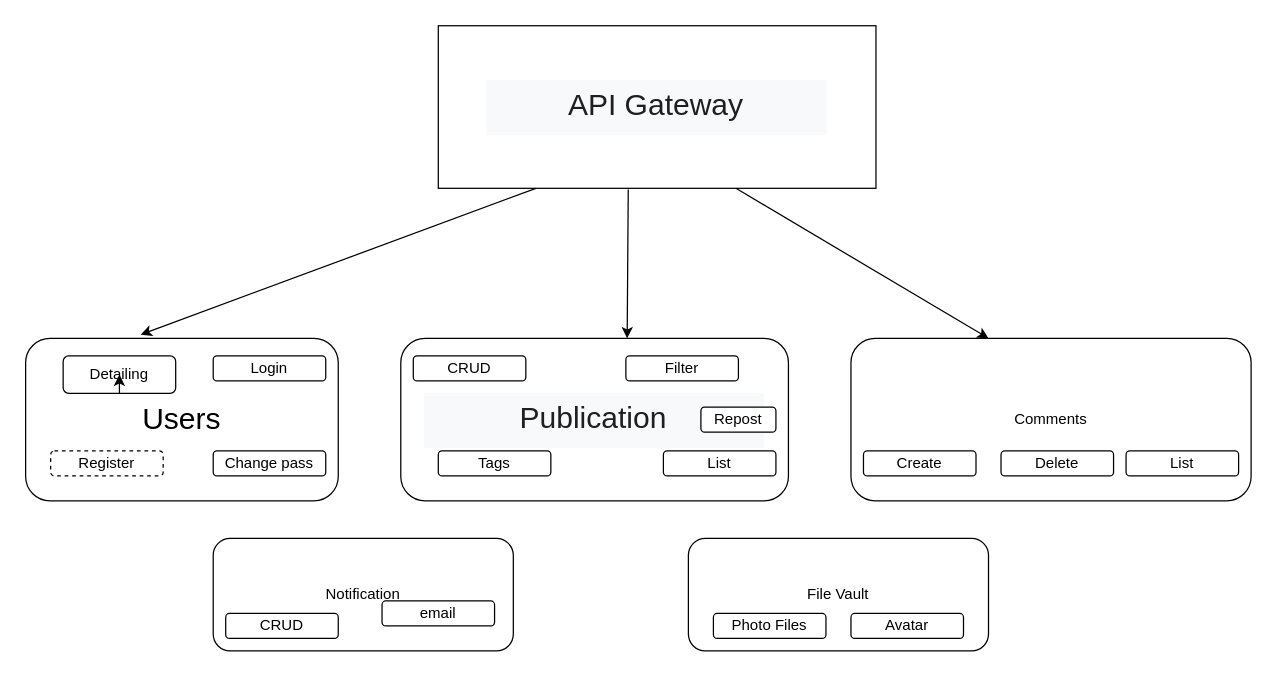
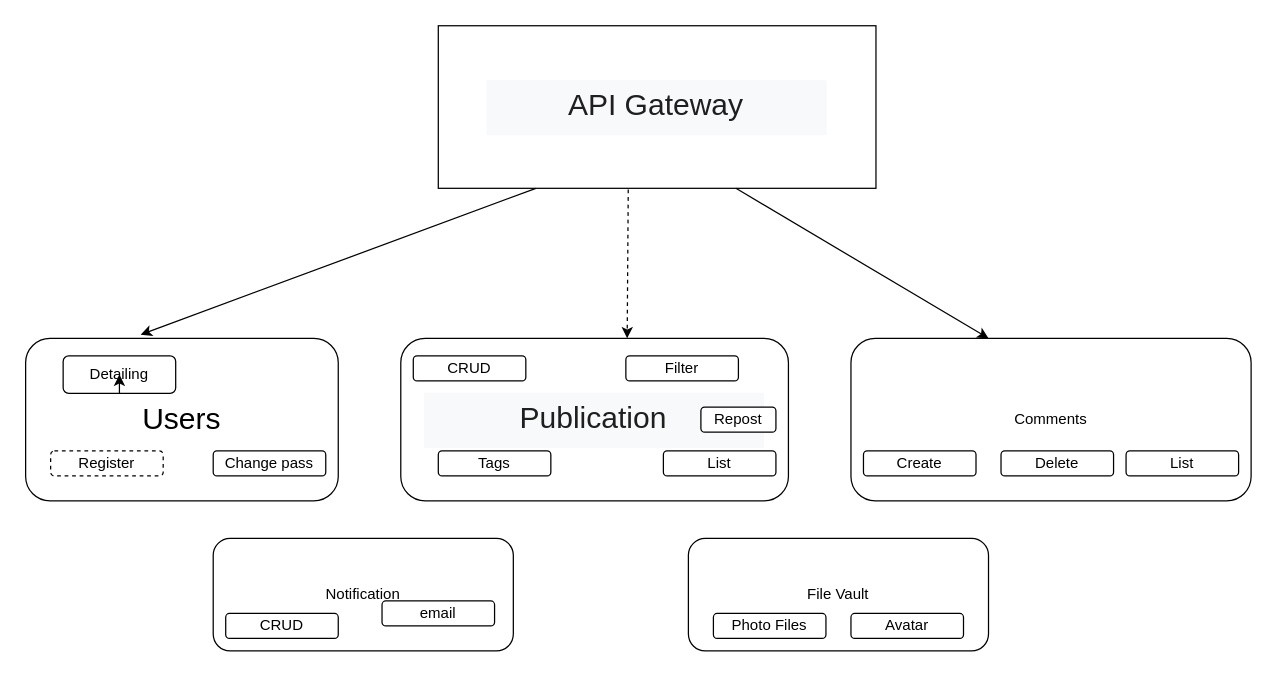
  <mxCell id="0" />
  <mxCell id="1" parent="0" />
  <mxCell id="2" value="&lt;font style=&quot;font-size: 24px;&quot;&gt;Users&lt;/font&gt;" style="rounded=1;whiteSpace=wrap;html=1;" vertex="1" parent="1"><mxGeometry x="20" y="270" width="250" height="130" as="geometry" /></mxCell>
  <mxCell id="3" value="Register" style="rounded=1;whiteSpace=wrap;html=1;dashed=1;" vertex="1" parent="1"><mxGeometry x="40" y="360" width="90" height="20" as="geometry" /></mxCell>
  <mxCell id="4" value="Change pass" style="rounded=1;whiteSpace=wrap;html=1;" vertex="1" parent="1"><mxGeometry x="170" y="360" width="90" height="20" as="geometry" /></mxCell>
  <mxCell id="5" value="Detailing" style="rounded=1;whiteSpace=wrap;html=1;" vertex="1" parent="1"><mxGeometry x="50" y="284" width="90" height="30" as="geometry" /></mxCell>
  <mxCell id="6" value="&lt;pre style=&quot;line-height: 36px; background-color: rgb(248, 249, 250); border: none; padding: 2px 0.14em 2px 0px; position: relative; margin-top: -2px; margin-bottom: -2px; resize: none; font-family: inherit; overflow: hidden; width: 270px; text-wrap-mode: wrap; overflow-wrap: break-word; color: rgb(31, 31, 31);&quot; aria-label=&quot;Переведенный текст: publication&quot; dir=&quot;ltr&quot; data-ved=&quot;2ahUKEwi6objzjfqMAxWOUUEAHTWGERIQ3ewLegQICBAV&quot; id=&quot;tw-target-text&quot; data-placeholder=&quot;Перевод&quot; class=&quot;tw-data-text tw-text-large tw-ta&quot;&gt;&lt;span style=&quot;&quot; lang=&quot;en&quot; class=&quot;Y2IQFc&quot;&gt;&lt;font style=&quot;font-size: 24px;&quot;&gt;Publication&lt;/font&gt;&lt;/span&gt;&lt;/pre&gt;" style="rounded=1;whiteSpace=wrap;html=1;align=center;" vertex="1" parent="1"><mxGeometry x="320" y="270" width="310" height="130" as="geometry" /></mxCell>
  <mxCell id="7" value="Tags" style="rounded=1;whiteSpace=wrap;html=1;" vertex="1" parent="1"><mxGeometry x="350" y="360" width="90" height="20" as="geometry" /></mxCell>
  <mxCell id="8" value="Filter" style="rounded=1;whiteSpace=wrap;html=1;" vertex="1" parent="1"><mxGeometry x="500" y="284" width="90" height="20" as="geometry" /></mxCell>
  <mxCell id="9" value="Comments" style="rounded=1;whiteSpace=wrap;html=1;" vertex="1" parent="1"><mxGeometry x="680" y="270" width="320" height="130" as="geometry" /></mxCell>
  <mxCell id="10" value="Create" style="rounded=1;whiteSpace=wrap;html=1;" vertex="1" parent="1"><mxGeometry x="690" y="360" width="90" height="20" as="geometry" /></mxCell>
  <mxCell id="11" value="Delete" style="rounded=1;whiteSpace=wrap;html=1;" vertex="1" parent="1"><mxGeometry x="800" y="360" width="90" height="20" as="geometry" /></mxCell>
  <mxCell id="12" value="List" style="rounded=1;whiteSpace=wrap;html=1;" vertex="1" parent="1"><mxGeometry x="900" y="360" width="90" height="20" as="geometry" /></mxCell>
  <mxCell id="13" value="CRUD" style="rounded=1;whiteSpace=wrap;html=1;" vertex="1" parent="1"><mxGeometry x="330" y="284" width="90" height="20" as="geometry" /></mxCell>
  <mxCell id="14" value="List" style="rounded=1;whiteSpace=wrap;html=1;" vertex="1" parent="1"><mxGeometry x="530" y="360" width="90" height="20" as="geometry" /></mxCell>
  <mxCell id="15" style="edgeStyle=orthogonalEdgeStyle;rounded=0;orthogonalLoop=1;jettySize=auto;html=1;exitX=0.5;exitY=1;exitDx=0;exitDy=0;entryX=0.5;entryY=0.5;entryDx=0;entryDy=0;entryPerimeter=0;" edge="1" parent="1" source="5" target="5"><mxGeometry relative="1" as="geometry" /></mxCell>
- <mxCell id="16" value="Login" style="rounded=1;whiteSpace=wrap;html=1;" vertex="1" parent="1"><mxGeometry x="170" y="284" width="90" height="20" as="geometry" /></mxCell>
  <mxCell id="17" value="&lt;pre style=&quot;line-height: 36px; background-color: rgb(248, 249, 250); border: none; padding: 2px 0.14em 2px 0px; position: relative; margin-top: -2px; margin-bottom: -2px; resize: none; font-family: inherit; overflow: hidden; width: 270px; text-wrap-mode: wrap; overflow-wrap: break-word; color: rgb(31, 31, 31);&quot; aria-label=&quot;Переведенный текст: publication&quot; dir=&quot;ltr&quot; data-ved=&quot;2ahUKEwi6objzjfqMAxWOUUEAHTWGERIQ3ewLegQICBAV&quot; id=&quot;tw-target-text&quot; data-placeholder=&quot;Перевод&quot; class=&quot;tw-data-text tw-text-large tw-ta&quot;&gt;&lt;span style=&quot;font-size: 24px;&quot;&gt;API Gateway&lt;/span&gt;&lt;/pre&gt;" style="whiteSpace=wrap;html=1;align=center;rounded=0;" vertex="1" parent="1"><mxGeometry x="350" y="20" width="350" height="130" as="geometry" /></mxCell>
  <mxCell id="18" value="" style="endArrow=classic;html=1;rounded=0;entryX=0.368;entryY=-0.023;entryDx=0;entryDy=0;entryPerimeter=0;exitX=0.223;exitY=1;exitDx=0;exitDy=0;exitPerimeter=0;" edge="1" parent="1" source="17" target="2"><mxGeometry width="50" height="50" relative="1" as="geometry"><mxPoint x="500" y="320" as="sourcePoint" /><mxPoint x="550" y="270" as="targetPoint" /></mxGeometry></mxCell>
- <mxCell id="19" value="" style="endArrow=classic;html=1;rounded=0;exitX=0.434;exitY=1.008;exitDx=0;exitDy=0;exitPerimeter=0;entryX=0.584;entryY=0;entryDx=0;entryDy=0;entryPerimeter=0;" edge="1" parent="1" source="17" target="6"><mxGeometry width="50" height="50" relative="1" as="geometry"><mxPoint x="500" y="320" as="sourcePoint" /><mxPoint x="550" y="270" as="targetPoint" /></mxGeometry></mxCell>
+ <mxCell id="19" value="" style="endArrow=classic;html=1;rounded=0;exitX=0.434;exitY=1.008;exitDx=0;exitDy=0;exitPerimeter=0;entryX=0.584;entryY=0;entryDx=0;entryDy=0;entryPerimeter=0;dashed=1;" edge="1" parent="1" source="17" target="6"><mxGeometry width="50" height="50" relative="1" as="geometry"><mxPoint x="500" y="320" as="sourcePoint" /><mxPoint x="550" y="270" as="targetPoint" /></mxGeometry></mxCell>
  <mxCell id="20" value="" style="endArrow=classic;html=1;rounded=0;exitX=0.68;exitY=1;exitDx=0;exitDy=0;exitPerimeter=0;entryX=0.344;entryY=0;entryDx=0;entryDy=0;entryPerimeter=0;" edge="1" parent="1" source="17" target="9"><mxGeometry width="50" height="50" relative="1" as="geometry"><mxPoint x="500" y="320" as="sourcePoint" /><mxPoint x="550" y="270" as="targetPoint" /></mxGeometry></mxCell>
  <mxCell id="21" value="File Vault" style="rounded=1;whiteSpace=wrap;html=1;" vertex="1" parent="1"><mxGeometry x="550" y="430" width="240" height="90" as="geometry" /></mxCell>
  <mxCell id="22" value="Photo Files" style="rounded=1;whiteSpace=wrap;html=1;" vertex="1" parent="1"><mxGeometry x="570" y="490" width="90" height="20" as="geometry" /></mxCell>
  <mxCell id="23" value="Repost" style="rounded=1;whiteSpace=wrap;html=1;" vertex="1" parent="1"><mxGeometry x="560" y="325" width="60" height="20" as="geometry" /></mxCell>
  <mxCell id="24" value="Avatar" style="rounded=1;whiteSpace=wrap;html=1;" vertex="1" parent="1"><mxGeometry x="680" y="490" width="90" height="20" as="geometry" /></mxCell>
  <mxCell id="25" value="Notification" style="rounded=1;whiteSpace=wrap;html=1;" vertex="1" parent="1"><mxGeometry x="170" y="430" width="240" height="90" as="geometry" /></mxCell>
  <mxCell id="26" value="CRUD" style="rounded=1;whiteSpace=wrap;html=1;" vertex="1" parent="1"><mxGeometry x="180" y="490" width="90" height="20" as="geometry" /></mxCell>
  <mxCell id="27" value="email" style="rounded=1;whiteSpace=wrap;html=1;" vertex="1" parent="1"><mxGeometry x="305" y="480" width="90" height="20" as="geometry" /></mxCell>
